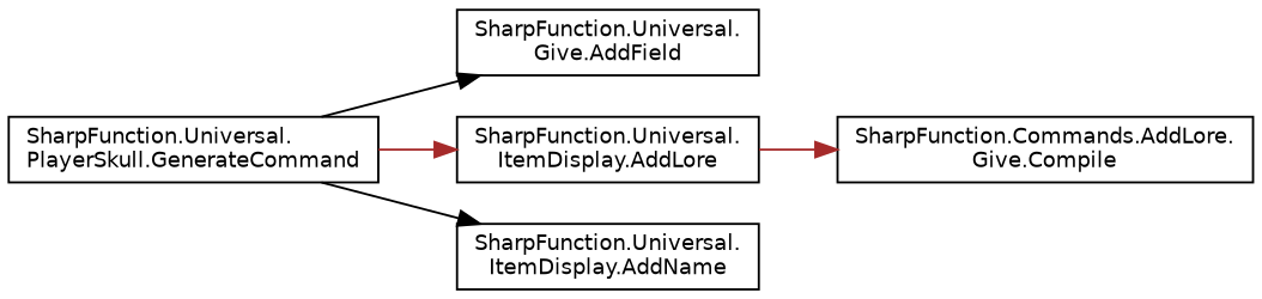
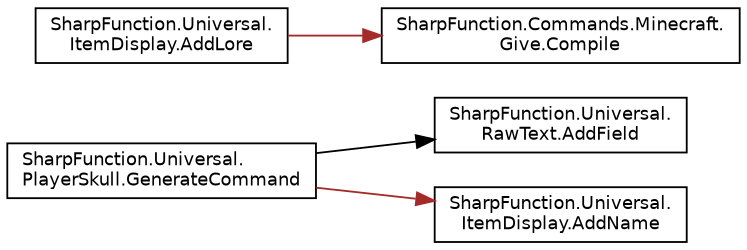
  digraph {
    rankdir=LR
    node [color=black fillcolor=white fontname=Helvetica fontsize=10 shape=record style=filled]
    edge [color=black fontname=Helvetica fontsize=10 labelfontname=Helvetica labelfontsize=10 style=solid]
    n1 [height=0.2 label="SharpFunction.Universal.\lPlayerSkull.GenerateCommand" width=0.4]
-   n2 [height=0.2 label="SharpFunction.Universal.\lGive.AddField" width=0.4]
+   n2 [height=0.2 label="SharpFunction.Universal.\lRawText.AddField" width=0.4]
    n3 [height=0.2 label="SharpFunction.Universal.\lItemDisplay.AddLore" width=0.4]
    n4 [height=0.2 label="SharpFunction.Universal.\lItemDisplay.AddName" width=0.4]
-   n5 [height=0.2 label="SharpFunction.Commands.AddLore.\lGive.Compile" width=0.4]
+   n5 [height=0.2 label="SharpFunction.Commands.Minecraft.\lGive.Compile" width=0.4]
    n1 -> n2
-   n1 -> n3 [color=brown]
-   n1 -> n4
+   n1 -> n4 [color=brown]
    n3 -> n5 [color=brown]
  }
